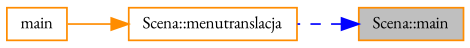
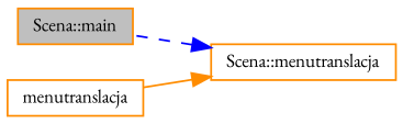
  digraph {
    fontname="EB Garamond"
    rankdir=RL
    node [color=darkorange fillcolor=white fontname="EB Garamond" fontsize=10 shape=record style=filled]
    edge [dir=back fontname="EB Garamond" fontsize=10 labelfontname=FreeSans labelfontsize=10]
    n1 [fillcolor=grey75 fontcolor=black height=0.2 label="Scena::main" width=0.4]
    n2 [height=0.2 label="Scena::menutranslacja" width=0.4]
-   n3 [height=0.2 label=main width=0.4]
-   n1 -> n2 [color=blue style=dashed]
+   n3 [height=0.2 label=menutranslacja width=0.4]
+   n2 -> n1 [color=blue style=dashed]
    n2 -> n3 [color=darkorange style=solid]
  }
